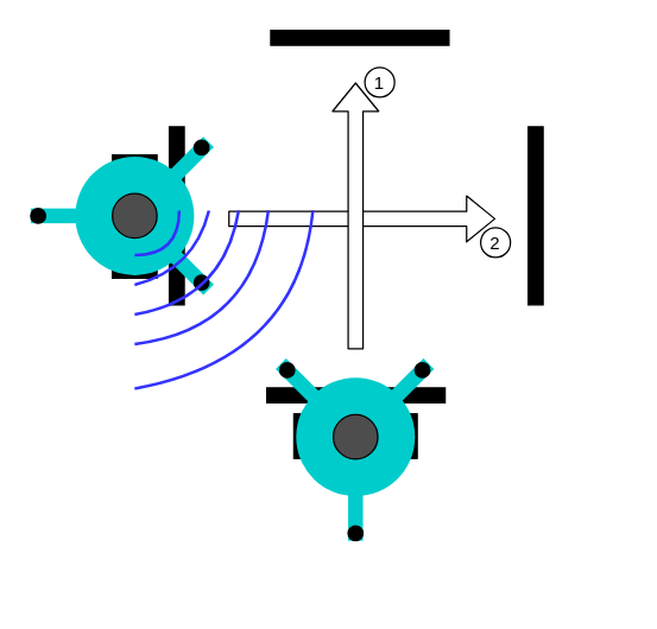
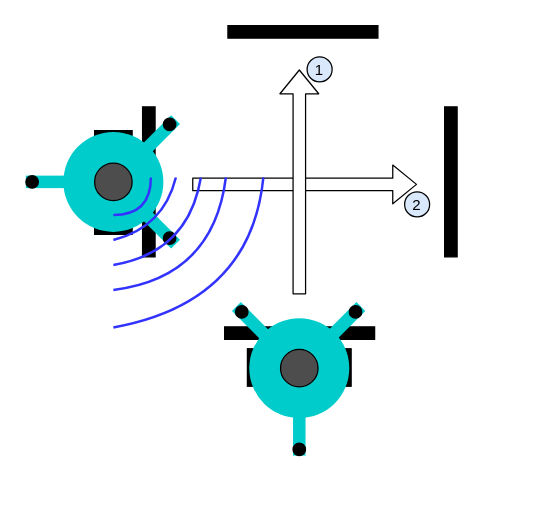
  <mxCell id="0" />
  <mxCell id="1" parent="0" />
  <mxCell id="2" value="" style="group;rotation=90;horizontal=1;" vertex="1" connectable="0" parent="1"><mxGeometry x="235" y="65" width="26.24" height="190" as="geometry" /></mxCell>
  <mxCell id="3" value="" style="shape=flexArrow;endArrow=classic;html=1;fillColor=#ffffff;" edge="1" parent="2"><mxGeometry width="50" height="50" relative="1" as="geometry"><mxPoint x="-82" y="82" as="sourcePoint" /><mxPoint x="98" y="82" as="targetPoint" /></mxGeometry></mxCell>
- <mxCell id="4" value="2" style="ellipse;whiteSpace=wrap;html=1;aspect=fixed;verticalAlign=bottom;spacingTop=0;rotation=90;horizontal=0;" vertex="1" parent="2"><mxGeometry x="88" y="88" width="20" height="20" as="geometry" /></mxCell>
+ <mxCell id="4" value="2" style="ellipse;whiteSpace=wrap;html=1;aspect=fixed;verticalAlign=bottom;spacingTop=0;rotation=90;horizontal=0;fillColor=#dae8fc;" vertex="1" parent="2"><mxGeometry x="88" y="88" width="20" height="20" as="geometry" /></mxCell>
  <mxCell id="5" value="" style="rounded=0;whiteSpace=wrap;html=1;fontColor=#808080;fillColor=#000000;" parent="1" vertex="1"><mxGeometry x="179" y="261" width="120" height="10" as="geometry" /></mxCell>
  <mxCell id="6" value="" style="rounded=0;whiteSpace=wrap;html=1;fontColor=#808080;fillColor=#000000;rotation=90;" parent="1" vertex="1"><mxGeometry x="58.36" y="140" width="120" height="10" as="geometry" /></mxCell>
  <mxCell id="7" value="" style="rounded=0;whiteSpace=wrap;html=1;fontColor=#808080;fillColor=#000000;" parent="1" vertex="1"><mxGeometry x="181.64" y="20" width="120" height="10" as="geometry" /></mxCell>
  <mxCell id="8" value="" style="group" parent="1" vertex="1" connectable="0"><mxGeometry x="20" y="91.72" width="180" height="149.74" as="geometry" /></mxCell>
  <mxCell id="9" value="" style="rounded=0;whiteSpace=wrap;html=1;fillColor=#000000;" parent="8" vertex="1"><mxGeometry x="55" y="12.28" width="30" height="5" as="geometry" /></mxCell>
  <mxCell id="10" value="" style="rounded=0;whiteSpace=wrap;html=1;fillColor=#000000;" parent="8" vertex="1"><mxGeometry x="55" y="90.28" width="30" height="5" as="geometry" /></mxCell>
  <mxCell id="11" value="" style="rounded=0;whiteSpace=wrap;html=1;rotation=-45;fillColor=#00CCCC;strokeColor=none;" parent="8" vertex="1"><mxGeometry x="51.46" y="26.82" width="80" height="10" as="geometry" /></mxCell>
  <mxCell id="12" value="" style="rounded=0;whiteSpace=wrap;html=1;rotation=45;fillColor=#00CCCC;strokeColor=none;" parent="8" vertex="1"><mxGeometry x="51.46" y="69.74" width="80" height="10" as="geometry" /></mxCell>
  <mxCell id="13" value="" style="rounded=0;whiteSpace=wrap;html=1;rotation=0;fillColor=#00CCCC;strokeColor=none;" parent="8" vertex="1"><mxGeometry y="48.28" width="90" height="10" as="geometry" /></mxCell>
  <mxCell id="14" value="" style="ellipse;whiteSpace=wrap;html=1;aspect=fixed;fillColor=#00CCCC;strokeColor=none;" parent="8" vertex="1"><mxGeometry x="30" y="13.28" width="80" height="80" as="geometry" /></mxCell>
  <mxCell id="15" value="" style="ellipse;whiteSpace=wrap;html=1;aspect=fixed;fillColor=#000000;" parent="8" vertex="1"><mxGeometry x="110" y="2.28" width="10" height="10" as="geometry" /></mxCell>
  <mxCell id="16" value="" style="ellipse;whiteSpace=wrap;html=1;aspect=fixed;fillColor=#000000;" parent="8" vertex="1"><mxGeometry x="110" y="93.28" width="10" height="10" as="geometry" /></mxCell>
  <mxCell id="17" value="" style="ellipse;whiteSpace=wrap;html=1;aspect=fixed;fillColor=#000000;" parent="8" vertex="1"><mxGeometry y="48.28" width="10" height="10" as="geometry" /></mxCell>
  <mxCell id="18" value="" style="ellipse;whiteSpace=wrap;html=1;aspect=fixed;fillColor=#4D4D4D;" parent="8" vertex="1"><mxGeometry x="55.0" y="38.28" width="30" height="30" as="geometry" /></mxCell>
  <mxCell id="19" value="" style="group" parent="8" vertex="1" connectable="0"><mxGeometry x="100" y="79.74" width="80" height="70" as="geometry" /></mxCell>
  <mxCell id="20" value="" style="endArrow=none;html=1;fontColor=#000000;curved=1;endFill=0;strokeWidth=2;strokeColor=#3333FF;" parent="19" edge="1"><mxGeometry width="50" height="50" relative="1" as="geometry"><mxPoint x="-30" y="20" as="sourcePoint" /><mxPoint x="20" y="-30" as="targetPoint" /><Array as="points"><mxPoint x="10" y="10" /></Array></mxGeometry></mxCell>
  <mxCell id="21" value="" style="endArrow=none;html=1;fontColor=#000000;curved=1;endFill=0;strokeWidth=2;strokeColor=#3333FF;" parent="19" edge="1"><mxGeometry width="50" height="50" relative="1" as="geometry"><mxPoint x="-30" y="40" as="sourcePoint" /><mxPoint x="40" y="-30" as="targetPoint" /><Array as="points"><mxPoint x="30" y="30" /></Array></mxGeometry></mxCell>
  <mxCell id="22" value="" style="endArrow=none;html=1;fontColor=#000000;curved=1;endFill=0;strokeWidth=2;strokeColor=#3333FF;" parent="19" edge="1"><mxGeometry width="50" height="50" relative="1" as="geometry"><mxPoint x="-30" y="60" as="sourcePoint" /><mxPoint x="60" y="-30" as="targetPoint" /><Array as="points"><mxPoint x="50" y="50" /></Array></mxGeometry></mxCell>
  <mxCell id="23" value="" style="endArrow=none;html=1;fontColor=#000000;curved=1;endFill=0;strokeWidth=2;strokeColor=#3333FF;" parent="19" edge="1"><mxGeometry width="50" height="50" relative="1" as="geometry"><mxPoint x="-30" as="sourcePoint" /><mxPoint y="-30" as="targetPoint" /><Array as="points"><mxPoint /></Array></mxGeometry></mxCell>
  <mxCell id="24" value="" style="endArrow=none;html=1;fontColor=#000000;curved=1;endFill=0;strokeWidth=2;strokeColor=#3333FF;" parent="19" edge="1"><mxGeometry width="50" height="50" relative="1" as="geometry"><mxPoint x="-30" y="90" as="sourcePoint" /><mxPoint x="90" y="-30" as="targetPoint" /><Array as="points"><mxPoint x="80" y="70" /></Array></mxGeometry></mxCell>
  <mxCell id="25" value="" style="group;rotation=-90;fillColor=none;" parent="1" vertex="1" connectable="0"><mxGeometry x="176.72" y="249" width="145.5" height="153.0" as="geometry" /></mxCell>
  <mxCell id="26" value="" style="group" parent="25" vertex="1" connectable="0"><mxGeometry x="8.18" y="-7.82" width="106.64" height="122.82" as="geometry" /></mxCell>
  <mxCell id="27" value="" style="rounded=0;whiteSpace=wrap;html=1;fillColor=#000000;rotation=-90;" parent="26" vertex="1"><mxGeometry x="-0.18" y="49.82" width="30" height="5" as="geometry" /></mxCell>
  <mxCell id="28" value="" style="rounded=0;whiteSpace=wrap;html=1;fillColor=#000000;rotation=-90;" parent="26" vertex="1"><mxGeometry x="77.82" y="49.82" width="30" height="5" as="geometry" /></mxCell>
  <mxCell id="29" value="" style="rounded=0;whiteSpace=wrap;html=1;rotation=-135;fillColor=#00CCCC;strokeColor=none;" parent="26" vertex="1"><mxGeometry x="-8.18" y="26.82" width="80" height="10" as="geometry" /></mxCell>
  <mxCell id="30" value="" style="rounded=0;whiteSpace=wrap;html=1;rotation=-45;fillColor=#00CCCC;strokeColor=none;" parent="26" vertex="1"><mxGeometry x="34.82" y="26.82" width="80" height="10" as="geometry" /></mxCell>
  <mxCell id="31" value="" style="rounded=0;whiteSpace=wrap;html=1;rotation=-90;fillColor=#00CCCC;strokeColor=none;" parent="26" vertex="1"><mxGeometry x="8.82" y="72.82" width="90" height="10" as="geometry" /></mxCell>
  <mxCell id="32" value="" style="ellipse;whiteSpace=wrap;html=1;aspect=fixed;fillColor=#00CCCC;strokeColor=none;rotation=-90;" parent="26" vertex="1"><mxGeometry x="13.82" y="12.82" width="80" height="80" as="geometry" /></mxCell>
  <mxCell id="33" value="" style="ellipse;whiteSpace=wrap;html=1;aspect=fixed;fillColor=#000000;rotation=-90;" parent="26" vertex="1"><mxGeometry x="2.82" y="2.82" width="10" height="10" as="geometry" /></mxCell>
  <mxCell id="34" value="" style="ellipse;whiteSpace=wrap;html=1;aspect=fixed;fillColor=#000000;rotation=-90;" parent="26" vertex="1"><mxGeometry x="93.82" y="2.82" width="10" height="10" as="geometry" /></mxCell>
  <mxCell id="35" value="" style="ellipse;whiteSpace=wrap;html=1;aspect=fixed;fillColor=#000000;rotation=-90;" parent="26" vertex="1"><mxGeometry x="48.82" y="112.82" width="10" height="10" as="geometry" /></mxCell>
  <mxCell id="36" value="" style="ellipse;whiteSpace=wrap;html=1;aspect=fixed;fillColor=#4D4D4D;" parent="26" vertex="1"><mxGeometry x="38.82" y="37.82" width="30" height="30" as="geometry" /></mxCell>
  <mxCell id="37" value="" style="rounded=0;whiteSpace=wrap;html=1;fontColor=#808080;fillColor=#000000;rotation=90;" parent="1" vertex="1"><mxGeometry x="300" y="140" width="120" height="10" as="geometry" /></mxCell>
  <mxCell id="38" value="" style="group" vertex="1" connectable="0" parent="1"><mxGeometry x="238.76" y="45" width="26.24" height="190" as="geometry" /></mxCell>
  <mxCell id="39" value="" style="shape=flexArrow;endArrow=classic;html=1;fillColor=#ffffff;" edge="1" parent="38"><mxGeometry width="50" height="50" relative="1" as="geometry"><mxPoint y="190" as="sourcePoint" /><mxPoint y="10" as="targetPoint" /></mxGeometry></mxCell>
- <mxCell id="40" value="1" style="ellipse;whiteSpace=wrap;html=1;aspect=fixed;verticalAlign=bottom;spacingTop=0;" vertex="1" parent="38"><mxGeometry x="6.24" width="20" height="20" as="geometry" /></mxCell>
+ <mxCell id="40" value="1" style="ellipse;whiteSpace=wrap;html=1;aspect=fixed;verticalAlign=bottom;spacingTop=0;fillColor=#dae8fc;" vertex="1" parent="38"><mxGeometry x="6.24" width="20" height="20" as="geometry" /></mxCell>
